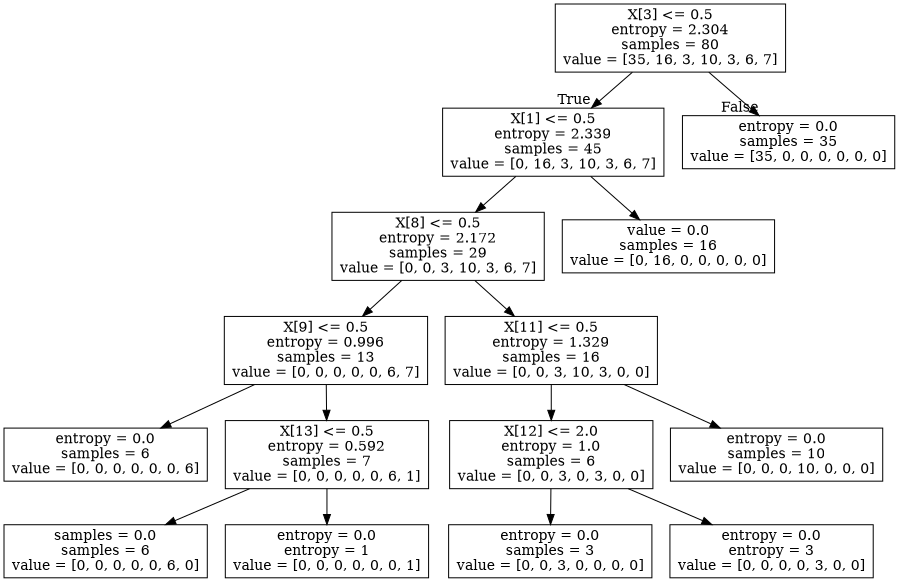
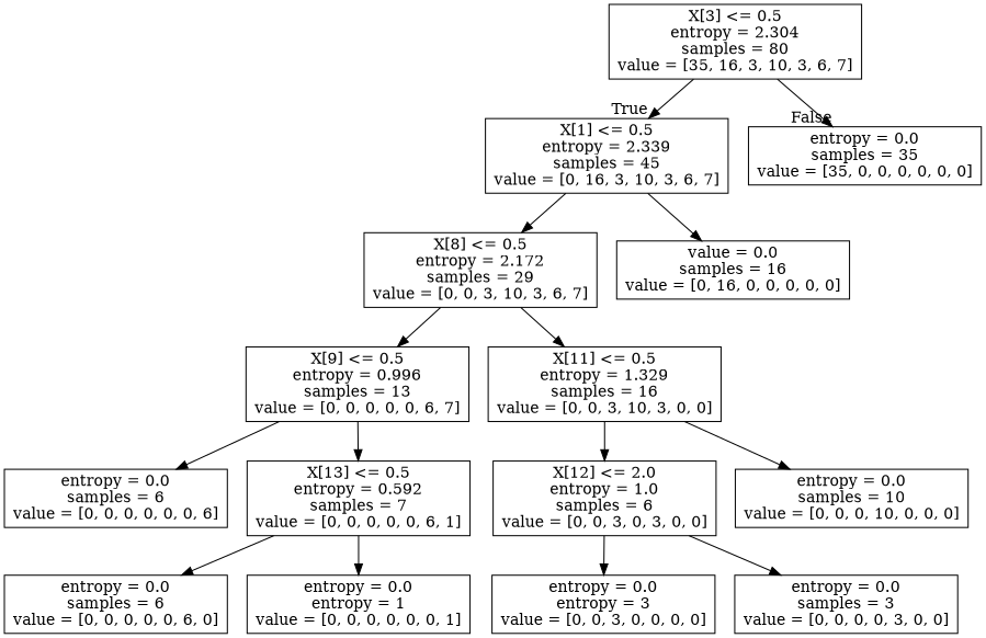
  digraph {
    node [shape=box]
    n1 [label="X[3] <= 0.5\nentropy = 2.304\nsamples = 80\nvalue = [35, 16, 3, 10, 3, 6, 7]"]
    n2 [label="X[1] <= 0.5\nentropy = 2.339\nsamples = 45\nvalue = [0, 16, 3, 10, 3, 6, 7]"]
    n3 [label="entropy = 0.0\nsamples = 35\nvalue = [35, 0, 0, 0, 0, 0, 0]"]
    n4 [label="X[8] <= 0.5\nentropy = 2.172\nsamples = 29\nvalue = [0, 0, 3, 10, 3, 6, 7]"]
    n5 [label="value = 0.0\nsamples = 16\nvalue = [0, 16, 0, 0, 0, 0, 0]"]
    n6 [label="X[9] <= 0.5\nentropy = 0.996\nsamples = 13\nvalue = [0, 0, 0, 0, 0, 6, 7]"]
    n7 [label="X[11] <= 0.5\nentropy = 1.329\nsamples = 16\nvalue = [0, 0, 3, 10, 3, 0, 0]"]
    n8 [label="entropy = 0.0\nsamples = 6\nvalue = [0, 0, 0, 0, 0, 0, 6]"]
    n9 [label="X[13] <= 0.5\nentropy = 0.592\nsamples = 7\nvalue = [0, 0, 0, 0, 0, 6, 1]"]
    n10 [label="X[12] <= 2.0\nentropy = 1.0\nsamples = 6\nvalue = [0, 0, 3, 0, 3, 0, 0]"]
    n11 [label="entropy = 0.0\nsamples = 10\nvalue = [0, 0, 0, 10, 0, 0, 0]"]
-   n12 [label="samples = 0.0\nsamples = 6\nvalue = [0, 0, 0, 0, 0, 6, 0]"]
+   n12 [label="entropy = 0.0\nsamples = 6\nvalue = [0, 0, 0, 0, 0, 6, 0]"]
    n13 [label="entropy = 0.0\nentropy = 1\nvalue = [0, 0, 0, 0, 0, 0, 1]"]
-   n14 [label="entropy = 0.0\nsamples = 3\nvalue = [0, 0, 3, 0, 0, 0, 0]"]
-   n15 [label="entropy = 0.0\nentropy = 3\nvalue = [0, 0, 0, 0, 3, 0, 0]"]
+   n14 [label="entropy = 0.0\nentropy = 3\nvalue = [0, 0, 3, 0, 0, 0, 0]"]
+   n15 [label="entropy = 0.0\nsamples = 3\nvalue = [0, 0, 0, 0, 3, 0, 0]"]
    n1 -> n2 [headlabel=True labelangle=45 labeldistance=2.5]
    n1 -> n3 [headlabel=False labelangle=-45 labeldistance=2.5]
    n2 -> n4
    n2 -> n5
    n4 -> n6
    n4 -> n7
    n6 -> n8
    n6 -> n9
    n7 -> n10
    n7 -> n11
    n9 -> n12
    n9 -> n13
    n10 -> n14
    n10 -> n15
  }
